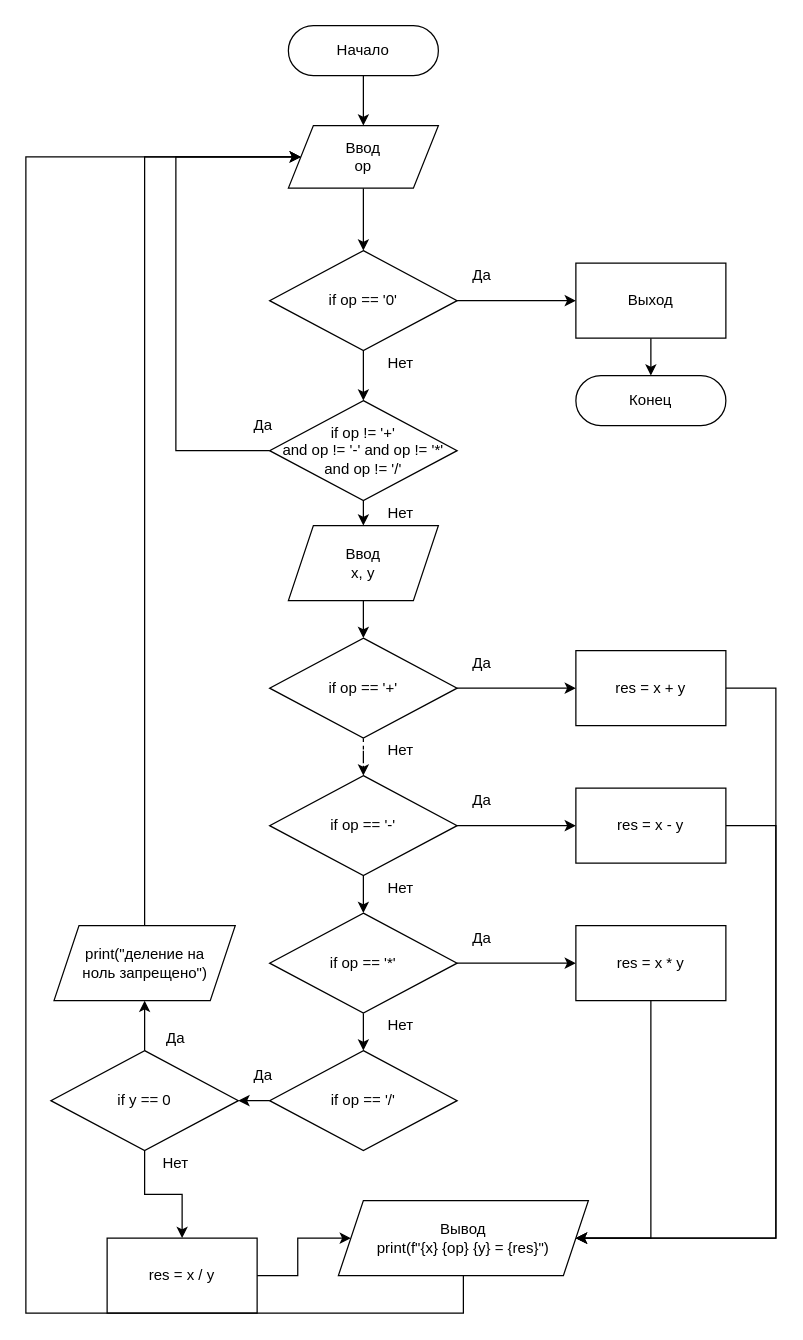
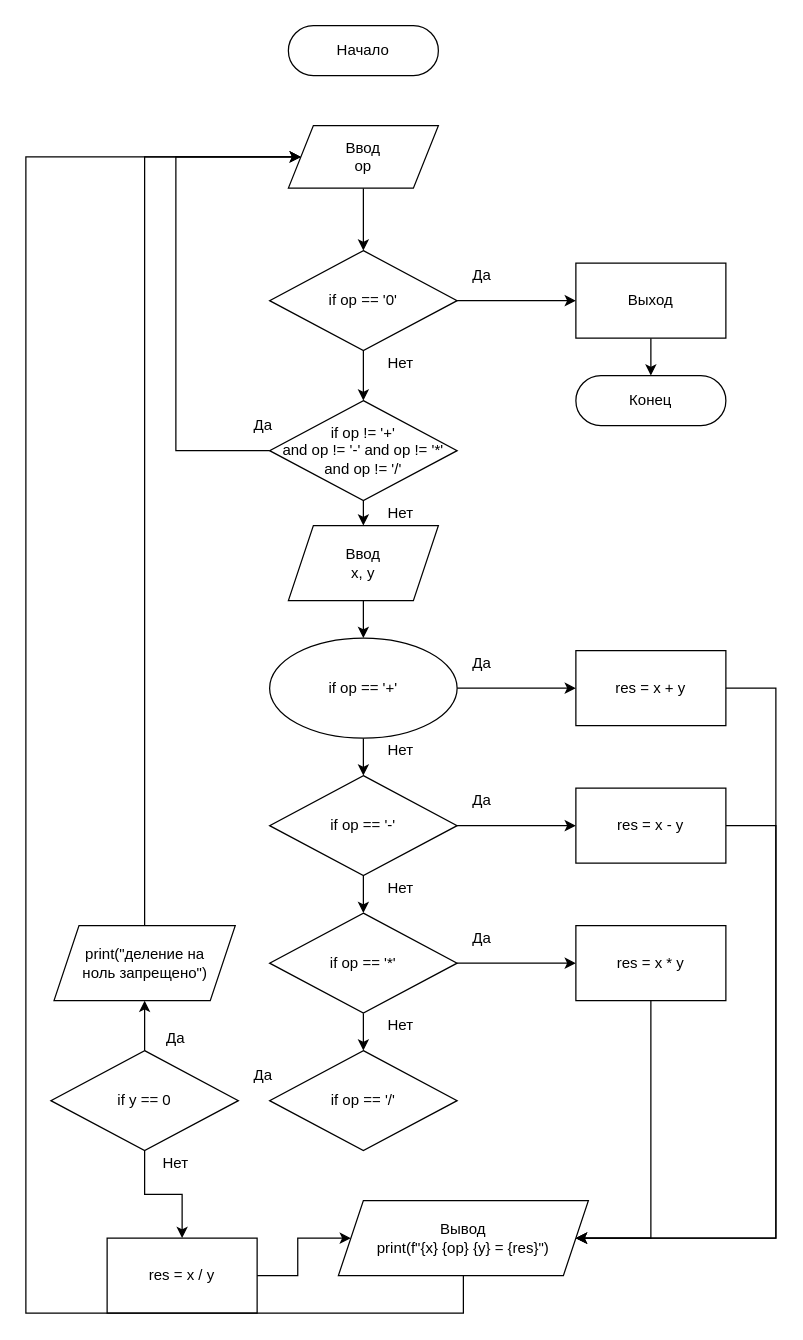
  <mxCell id="0" />
  <mxCell id="1" parent="0" />
  <mxCell id="2" value="" style="edgeStyle=orthogonalEdgeStyle;rounded=0;orthogonalLoop=1;jettySize=auto;html=1;" edge="1" parent="1" source="4" target="12"><mxGeometry relative="1" as="geometry" /></mxCell>
  <mxCell id="3" style="edgeStyle=orthogonalEdgeStyle;rounded=0;orthogonalLoop=1;jettySize=auto;html=1;entryX=0.5;entryY=0;entryDx=0;entryDy=0;" edge="1" parent="1" source="4" target="15"><mxGeometry relative="1" as="geometry" /></mxCell>
  <mxCell id="4" value="if op == '0'" style="rhombus;whiteSpace=wrap;html=1;rounded=0;glass=0;" vertex="1" parent="1"><mxGeometry x="215" y="200" width="150" height="80" as="geometry" /></mxCell>
  <mxCell id="5" value="Нет" style="text;html=1;strokeColor=none;fillColor=none;align=center;verticalAlign=middle;whiteSpace=wrap;rounded=0;" vertex="1" parent="1"><mxGeometry x="300" y="280" width="40" height="20" as="geometry" /></mxCell>
  <mxCell id="6" value="Да" style="text;html=1;strokeColor=none;fillColor=none;align=center;verticalAlign=middle;whiteSpace=wrap;rounded=0;" vertex="1" parent="1"><mxGeometry x="365" y="210" width="40" height="20" as="geometry" /></mxCell>
- <mxCell id="7" value="" style="edgeStyle=orthogonalEdgeStyle;rounded=0;orthogonalLoop=1;jettySize=auto;html=1;" edge="1" parent="1" source="8" target="10"><mxGeometry relative="1" as="geometry" /></mxCell>
  <mxCell id="8" value="Начало" style="rounded=1;whiteSpace=wrap;html=1;fontSize=12;glass=0;strokeWidth=1;shadow=0;arcSize=50;" vertex="1" parent="1"><mxGeometry x="230" y="20" width="120" height="40" as="geometry" /></mxCell>
  <mxCell id="9" style="edgeStyle=orthogonalEdgeStyle;rounded=0;orthogonalLoop=1;jettySize=auto;html=1;entryX=0.5;entryY=0;entryDx=0;entryDy=0;" edge="1" parent="1" source="10" target="4"><mxGeometry relative="1" as="geometry" /></mxCell>
  <mxCell id="10" value="Ввод&lt;br&gt;op" style="shape=parallelogram;perimeter=parallelogramPerimeter;whiteSpace=wrap;html=1;fixedSize=1;rounded=0;shadow=0;strokeWidth=1;glass=0;arcSize=50;" vertex="1" parent="1"><mxGeometry x="230" y="100" width="120" height="50" as="geometry" /></mxCell>
  <mxCell id="11" value="" style="edgeStyle=orthogonalEdgeStyle;rounded=0;orthogonalLoop=1;jettySize=auto;html=1;" edge="1" parent="1" source="12" target="55"><mxGeometry relative="1" as="geometry" /></mxCell>
  <mxCell id="12" value="Выход" style="whiteSpace=wrap;html=1;rounded=0;glass=0;" vertex="1" parent="1"><mxGeometry x="460" y="210" width="120" height="60" as="geometry" /></mxCell>
  <mxCell id="13" style="edgeStyle=orthogonalEdgeStyle;rounded=0;orthogonalLoop=1;jettySize=auto;html=1;entryX=0;entryY=0.5;entryDx=0;entryDy=0;" edge="1" parent="1" source="15" target="10"><mxGeometry relative="1" as="geometry"><Array as="points"><mxPoint x="140" y="360" /><mxPoint x="140" y="125" /></Array></mxGeometry></mxCell>
  <mxCell id="14" value="" style="edgeStyle=orthogonalEdgeStyle;rounded=0;orthogonalLoop=1;jettySize=auto;html=1;" edge="1" parent="1" source="15"><mxGeometry relative="1" as="geometry"><mxPoint x="290" y="420" as="targetPoint" /></mxGeometry></mxCell>
  <mxCell id="15" value="if op != '+' &lt;br&gt;and op != '-' and op != '*' and op != '/'" style="rhombus;whiteSpace=wrap;html=1;rounded=0;glass=0;" vertex="1" parent="1"><mxGeometry x="215" y="320" width="150" height="80" as="geometry" /></mxCell>
  <mxCell id="16" value="Нет" style="text;html=1;strokeColor=none;fillColor=none;align=center;verticalAlign=middle;whiteSpace=wrap;rounded=0;" vertex="1" parent="1"><mxGeometry x="300" y="400" width="40" height="20" as="geometry" /></mxCell>
  <mxCell id="17" value="Да" style="text;html=1;strokeColor=none;fillColor=none;align=center;verticalAlign=middle;whiteSpace=wrap;rounded=0;" vertex="1" parent="1"><mxGeometry x="190" y="330" width="40" height="20" as="geometry" /></mxCell>
  <mxCell id="18" value="" style="edgeStyle=orthogonalEdgeStyle;rounded=0;orthogonalLoop=1;jettySize=auto;html=1;entryX=0.5;entryY=0;entryDx=0;entryDy=0;" edge="1" parent="1" source="19" target="22"><mxGeometry relative="1" as="geometry"><mxPoint x="290" y="520" as="targetPoint" /></mxGeometry></mxCell>
  <mxCell id="19" value="Ввод&lt;br&gt;x, y" style="shape=parallelogram;perimeter=parallelogramPerimeter;whiteSpace=wrap;html=1;fixedSize=1;rounded=0;shadow=0;strokeWidth=1;glass=0;arcSize=50;" vertex="1" parent="1"><mxGeometry x="230" y="420" width="120" height="60" as="geometry" /></mxCell>
  <mxCell id="20" value="" style="edgeStyle=orthogonalEdgeStyle;rounded=0;orthogonalLoop=1;jettySize=auto;html=1;" edge="1" parent="1" source="22" target="26"><mxGeometry relative="1" as="geometry" /></mxCell>
- <mxCell id="21" value="" style="edgeStyle=orthogonalEdgeStyle;rounded=0;orthogonalLoop=1;jettySize=auto;html=1;entryX=0.5;entryY=0;entryDx=0;entryDy=0;dashed=1;" edge="1" parent="1" source="22" target="29"><mxGeometry relative="1" as="geometry" /></mxCell>
- <mxCell id="22" value="if op == '+'" style="rhombus;whiteSpace=wrap;html=1;rounded=0;glass=0;" vertex="1" parent="1"><mxGeometry x="215" y="510" width="150" height="80" as="geometry" /></mxCell>
+ <mxCell id="21" value="" style="edgeStyle=orthogonalEdgeStyle;rounded=0;orthogonalLoop=1;jettySize=auto;html=1;entryX=0.5;entryY=0;entryDx=0;entryDy=0;" edge="1" parent="1" source="22" target="29"><mxGeometry relative="1" as="geometry" /></mxCell>
+ <mxCell id="22" value="if op == '+'" style="ellipse;whiteSpace=wrap;html=1;glass=0;" vertex="1" parent="1"><mxGeometry x="215" y="510" width="150" height="80" as="geometry" /></mxCell>
  <mxCell id="23" value="Нет" style="text;html=1;strokeColor=none;fillColor=none;align=center;verticalAlign=middle;whiteSpace=wrap;rounded=0;" vertex="1" parent="1"><mxGeometry x="300" y="590" width="40" height="20" as="geometry" /></mxCell>
  <mxCell id="24" value="Да" style="text;html=1;strokeColor=none;fillColor=none;align=center;verticalAlign=middle;whiteSpace=wrap;rounded=0;" vertex="1" parent="1"><mxGeometry x="365" y="520" width="40" height="20" as="geometry" /></mxCell>
  <mxCell id="25" style="edgeStyle=orthogonalEdgeStyle;rounded=0;orthogonalLoop=1;jettySize=auto;html=1;entryX=1;entryY=0.5;entryDx=0;entryDy=0;" edge="1" parent="1" source="26" target="54"><mxGeometry relative="1" as="geometry"><Array as="points"><mxPoint x="620" y="550" /><mxPoint x="620" y="990" /></Array></mxGeometry></mxCell>
  <mxCell id="26" value="res = x + y" style="whiteSpace=wrap;html=1;rounded=0;glass=0;" vertex="1" parent="1"><mxGeometry x="460" y="520" width="120" height="60" as="geometry" /></mxCell>
  <mxCell id="27" value="" style="edgeStyle=orthogonalEdgeStyle;rounded=0;orthogonalLoop=1;jettySize=auto;html=1;" edge="1" parent="1" source="29" target="33"><mxGeometry relative="1" as="geometry" /></mxCell>
  <mxCell id="28" value="" style="edgeStyle=orthogonalEdgeStyle;rounded=0;orthogonalLoop=1;jettySize=auto;html=1;entryX=0.5;entryY=0;entryDx=0;entryDy=0;" edge="1" parent="1" source="29" target="36"><mxGeometry relative="1" as="geometry"><mxPoint x="290" y="740" as="targetPoint" /></mxGeometry></mxCell>
  <mxCell id="29" value="if op == '-'" style="rhombus;whiteSpace=wrap;html=1;rounded=0;glass=0;" vertex="1" parent="1"><mxGeometry x="215" y="620" width="150" height="80" as="geometry" /></mxCell>
  <mxCell id="30" value="Нет" style="text;html=1;strokeColor=none;fillColor=none;align=center;verticalAlign=middle;whiteSpace=wrap;rounded=0;" vertex="1" parent="1"><mxGeometry x="300" y="700" width="40" height="20" as="geometry" /></mxCell>
  <mxCell id="31" value="Да" style="text;html=1;strokeColor=none;fillColor=none;align=center;verticalAlign=middle;whiteSpace=wrap;rounded=0;" vertex="1" parent="1"><mxGeometry x="365" y="630" width="40" height="20" as="geometry" /></mxCell>
  <mxCell id="32" style="edgeStyle=orthogonalEdgeStyle;rounded=0;orthogonalLoop=1;jettySize=auto;html=1;entryX=1;entryY=0.5;entryDx=0;entryDy=0;" edge="1" parent="1" source="33" target="54"><mxGeometry relative="1" as="geometry"><Array as="points"><mxPoint x="620" y="660" /><mxPoint x="620" y="990" /></Array></mxGeometry></mxCell>
  <mxCell id="33" value="res = x - y" style="whiteSpace=wrap;html=1;rounded=0;glass=0;" vertex="1" parent="1"><mxGeometry x="460" y="630" width="120" height="60" as="geometry" /></mxCell>
  <mxCell id="34" value="" style="edgeStyle=orthogonalEdgeStyle;rounded=0;orthogonalLoop=1;jettySize=auto;html=1;" edge="1" parent="1" source="36" target="40"><mxGeometry relative="1" as="geometry" /></mxCell>
  <mxCell id="35" value="" style="edgeStyle=orthogonalEdgeStyle;rounded=0;orthogonalLoop=1;jettySize=auto;html=1;" edge="1" parent="1" source="36"><mxGeometry relative="1" as="geometry"><mxPoint x="290" y="840" as="targetPoint" /></mxGeometry></mxCell>
  <mxCell id="36" value="if op == '*'" style="rhombus;whiteSpace=wrap;html=1;rounded=0;glass=0;" vertex="1" parent="1"><mxGeometry x="215" y="730" width="150" height="80" as="geometry" /></mxCell>
  <mxCell id="37" value="Нет" style="text;html=1;strokeColor=none;fillColor=none;align=center;verticalAlign=middle;whiteSpace=wrap;rounded=0;" vertex="1" parent="1"><mxGeometry x="300" y="810" width="40" height="20" as="geometry" /></mxCell>
  <mxCell id="38" value="Да" style="text;html=1;strokeColor=none;fillColor=none;align=center;verticalAlign=middle;whiteSpace=wrap;rounded=0;" vertex="1" parent="1"><mxGeometry x="365" y="740" width="40" height="20" as="geometry" /></mxCell>
  <mxCell id="39" style="edgeStyle=orthogonalEdgeStyle;rounded=0;orthogonalLoop=1;jettySize=auto;html=1;entryX=1;entryY=0.5;entryDx=0;entryDy=0;" edge="1" parent="1" source="40" target="54"><mxGeometry relative="1" as="geometry"><Array as="points"><mxPoint x="520" y="990" /></Array></mxGeometry></mxCell>
  <mxCell id="40" value="res = x * y" style="whiteSpace=wrap;html=1;rounded=0;glass=0;" vertex="1" parent="1"><mxGeometry x="460" y="740" width="120" height="60" as="geometry" /></mxCell>
- <mxCell id="41" value="" style="edgeStyle=orthogonalEdgeStyle;rounded=0;orthogonalLoop=1;jettySize=auto;html=1;" edge="1" parent="1" source="42" target="48"><mxGeometry relative="1" as="geometry" /></mxCell>
  <mxCell id="42" value="if op == '/'" style="rhombus;whiteSpace=wrap;html=1;rounded=0;glass=0;" vertex="1" parent="1"><mxGeometry x="215" y="840" width="150" height="80" as="geometry" /></mxCell>
  <mxCell id="43" value="Да" style="text;html=1;strokeColor=none;fillColor=none;align=center;verticalAlign=middle;whiteSpace=wrap;rounded=0;" vertex="1" parent="1"><mxGeometry x="190" y="850" width="40" height="20" as="geometry" /></mxCell>
  <mxCell id="44" style="edgeStyle=orthogonalEdgeStyle;rounded=0;orthogonalLoop=1;jettySize=auto;html=1;" edge="1" parent="1" source="45" target="54"><mxGeometry relative="1" as="geometry" /></mxCell>
  <mxCell id="45" value="res = x / y" style="whiteSpace=wrap;html=1;rounded=0;glass=0;" vertex="1" parent="1"><mxGeometry x="85" y="990" width="120" height="60" as="geometry" /></mxCell>
  <mxCell id="46" value="" style="edgeStyle=orthogonalEdgeStyle;rounded=0;orthogonalLoop=1;jettySize=auto;html=1;" edge="1" parent="1" source="48" target="52"><mxGeometry relative="1" as="geometry" /></mxCell>
  <mxCell id="47" value="" style="edgeStyle=orthogonalEdgeStyle;rounded=0;orthogonalLoop=1;jettySize=auto;html=1;" edge="1" parent="1" source="48" target="45"><mxGeometry relative="1" as="geometry" /></mxCell>
  <mxCell id="48" value="if y == 0" style="rhombus;whiteSpace=wrap;html=1;rounded=0;glass=0;" vertex="1" parent="1"><mxGeometry x="40" y="840" width="150" height="80" as="geometry" /></mxCell>
  <mxCell id="49" value="Нет" style="text;html=1;strokeColor=none;fillColor=none;align=center;verticalAlign=middle;whiteSpace=wrap;rounded=0;" vertex="1" parent="1"><mxGeometry x="120" y="920" width="40" height="20" as="geometry" /></mxCell>
  <mxCell id="50" value="Да" style="text;html=1;strokeColor=none;fillColor=none;align=center;verticalAlign=middle;whiteSpace=wrap;rounded=0;" vertex="1" parent="1"><mxGeometry x="120" y="820" width="40" height="20" as="geometry" /></mxCell>
  <mxCell id="51" style="edgeStyle=orthogonalEdgeStyle;rounded=0;orthogonalLoop=1;jettySize=auto;html=1;entryX=0;entryY=0.5;entryDx=0;entryDy=0;" edge="1" parent="1" source="52" target="10"><mxGeometry relative="1" as="geometry"><Array as="points"><mxPoint x="115" y="125" /></Array></mxGeometry></mxCell>
  <mxCell id="52" value="print(&quot;деление на &lt;br&gt;ноль запрещено&quot;)" style="shape=parallelogram;perimeter=parallelogramPerimeter;whiteSpace=wrap;html=1;fixedSize=1;rounded=0;glass=0;" vertex="1" parent="1"><mxGeometry x="42.5" y="740" width="145" height="60" as="geometry" /></mxCell>
  <mxCell id="53" style="edgeStyle=orthogonalEdgeStyle;rounded=0;orthogonalLoop=1;jettySize=auto;html=1;entryX=0;entryY=0.5;entryDx=0;entryDy=0;" edge="1" parent="1" source="54" target="10"><mxGeometry relative="1" as="geometry"><Array as="points"><mxPoint x="370" y="1050" /><mxPoint x="20" y="1050" /><mxPoint x="20" y="125" /></Array></mxGeometry></mxCell>
  <mxCell id="54" value="Вывод&lt;br&gt;print(f&quot;{x} {op} {y} = {res}&quot;)" style="shape=parallelogram;perimeter=parallelogramPerimeter;whiteSpace=wrap;html=1;fixedSize=1;rounded=0;shadow=0;strokeWidth=1;glass=0;arcSize=50;" vertex="1" parent="1"><mxGeometry x="270" y="960" width="200" height="60" as="geometry" /></mxCell>
  <mxCell id="55" value="Конец" style="rounded=1;whiteSpace=wrap;html=1;fontSize=12;glass=0;strokeWidth=1;shadow=0;arcSize=50;" vertex="1" parent="1"><mxGeometry x="460" y="300" width="120" height="40" as="geometry" /></mxCell>
